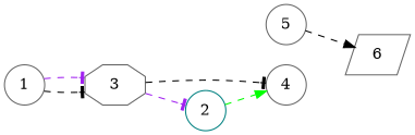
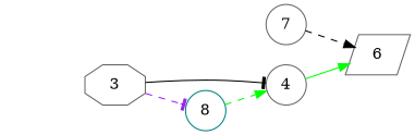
  digraph {
    rankdir=LR
    node [color=gray40 shape=circle]
    edge [arrowhead=tee color=black style=dashed]
    3 [shape=octagon]
-   1
    4
-   2 [color=teal]
+   2 [color=teal label=8]
    6 [shape=parallelogram]
-   5
-   3 -> 4
+   5 [label=7]
+   3 -> 4 [style=solid]
    3 -> 2 [color=purple]
-   1 -> 3
-   1 -> 3 [color=purple]
+   4 -> 6 [arrowhead=normal color=green style=solid]
    2 -> 4 [arrowhead=normal color=green]
    5 -> 6 [arrowhead=normal]
  }
